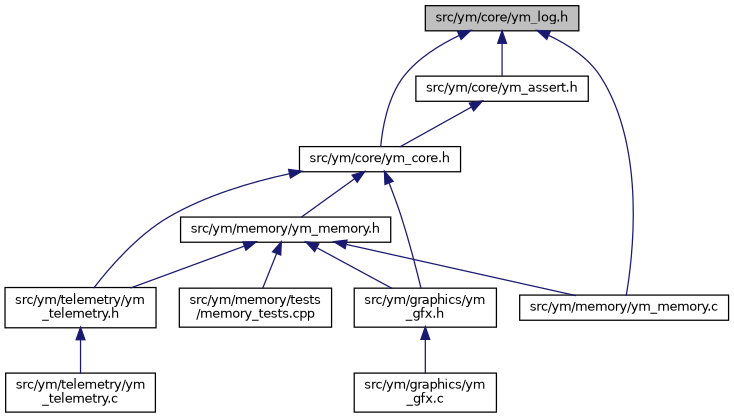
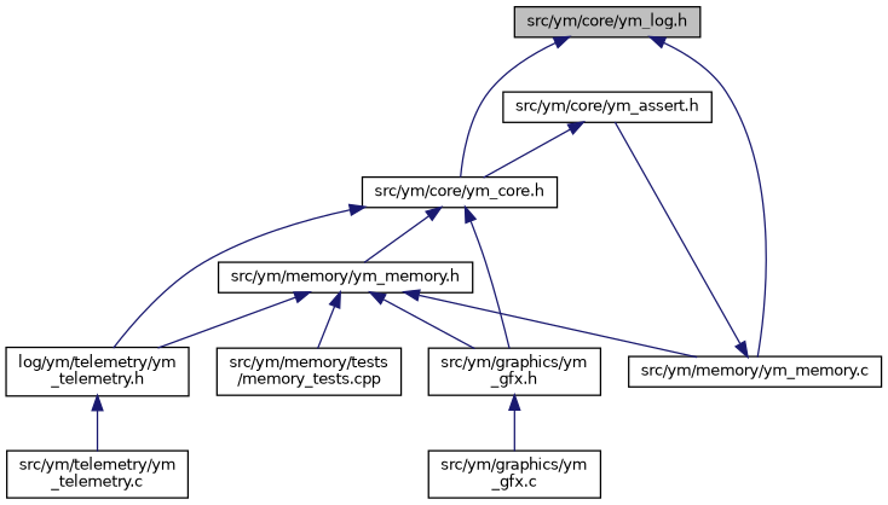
  digraph {
    fontname="DejaVu Sans"
    node [color=black fillcolor=white fontname="DejaVu Sans" fontsize=10 shape=record style=filled]
    edge [color=midnightblue dir=back fontname="DejaVu Sans" fontsize=10 labelfontname=Helvetica labelfontsize=10 style=solid]
    n1 [fillcolor=grey75 fontcolor=black height=0.2 label="src/ym/core/ym_log.h" width=0.4]
    n2 [height=0.2 label="src/ym/core/ym_assert.h" width=0.4]
    n3 [height=0.2 label="src/ym/core/ym_core.h" width=0.4]
    n4 [height=0.2 label="src/ym/memory/ym_memory.c" width=0.4]
    n5 [height=0.2 label="src/ym/graphics/ym\l_gfx.h" width=0.4]
    n6 [height=0.2 label="src/ym/memory/ym_memory.h" width=0.4]
-   n7 [height=0.2 label="src/ym/telemetry/ym\l_telemetry.h" width=0.4]
+   n7 [height=0.2 label="log/ym/telemetry/ym\l_telemetry.h" width=0.4]
    n8 [height=0.2 label="src/ym/graphics/ym\l_gfx.c" width=0.4]
    n9 [height=0.2 label="src/ym/memory/tests\l/memory_tests.cpp" width=0.4]
    n10 [height=0.2 label="src/ym/telemetry/ym\l_telemetry.c" width=0.4]
-   n1 -> n2
+   n4 -> n2
    n1 -> n3
    n1 -> n4
    n2 -> n3
    n3 -> n5
    n3 -> n6
    n3 -> n7
    n5 -> n8
    n6 -> n4
    n6 -> n5
    n6 -> n7
    n6 -> n9
    n7 -> n10
  }
